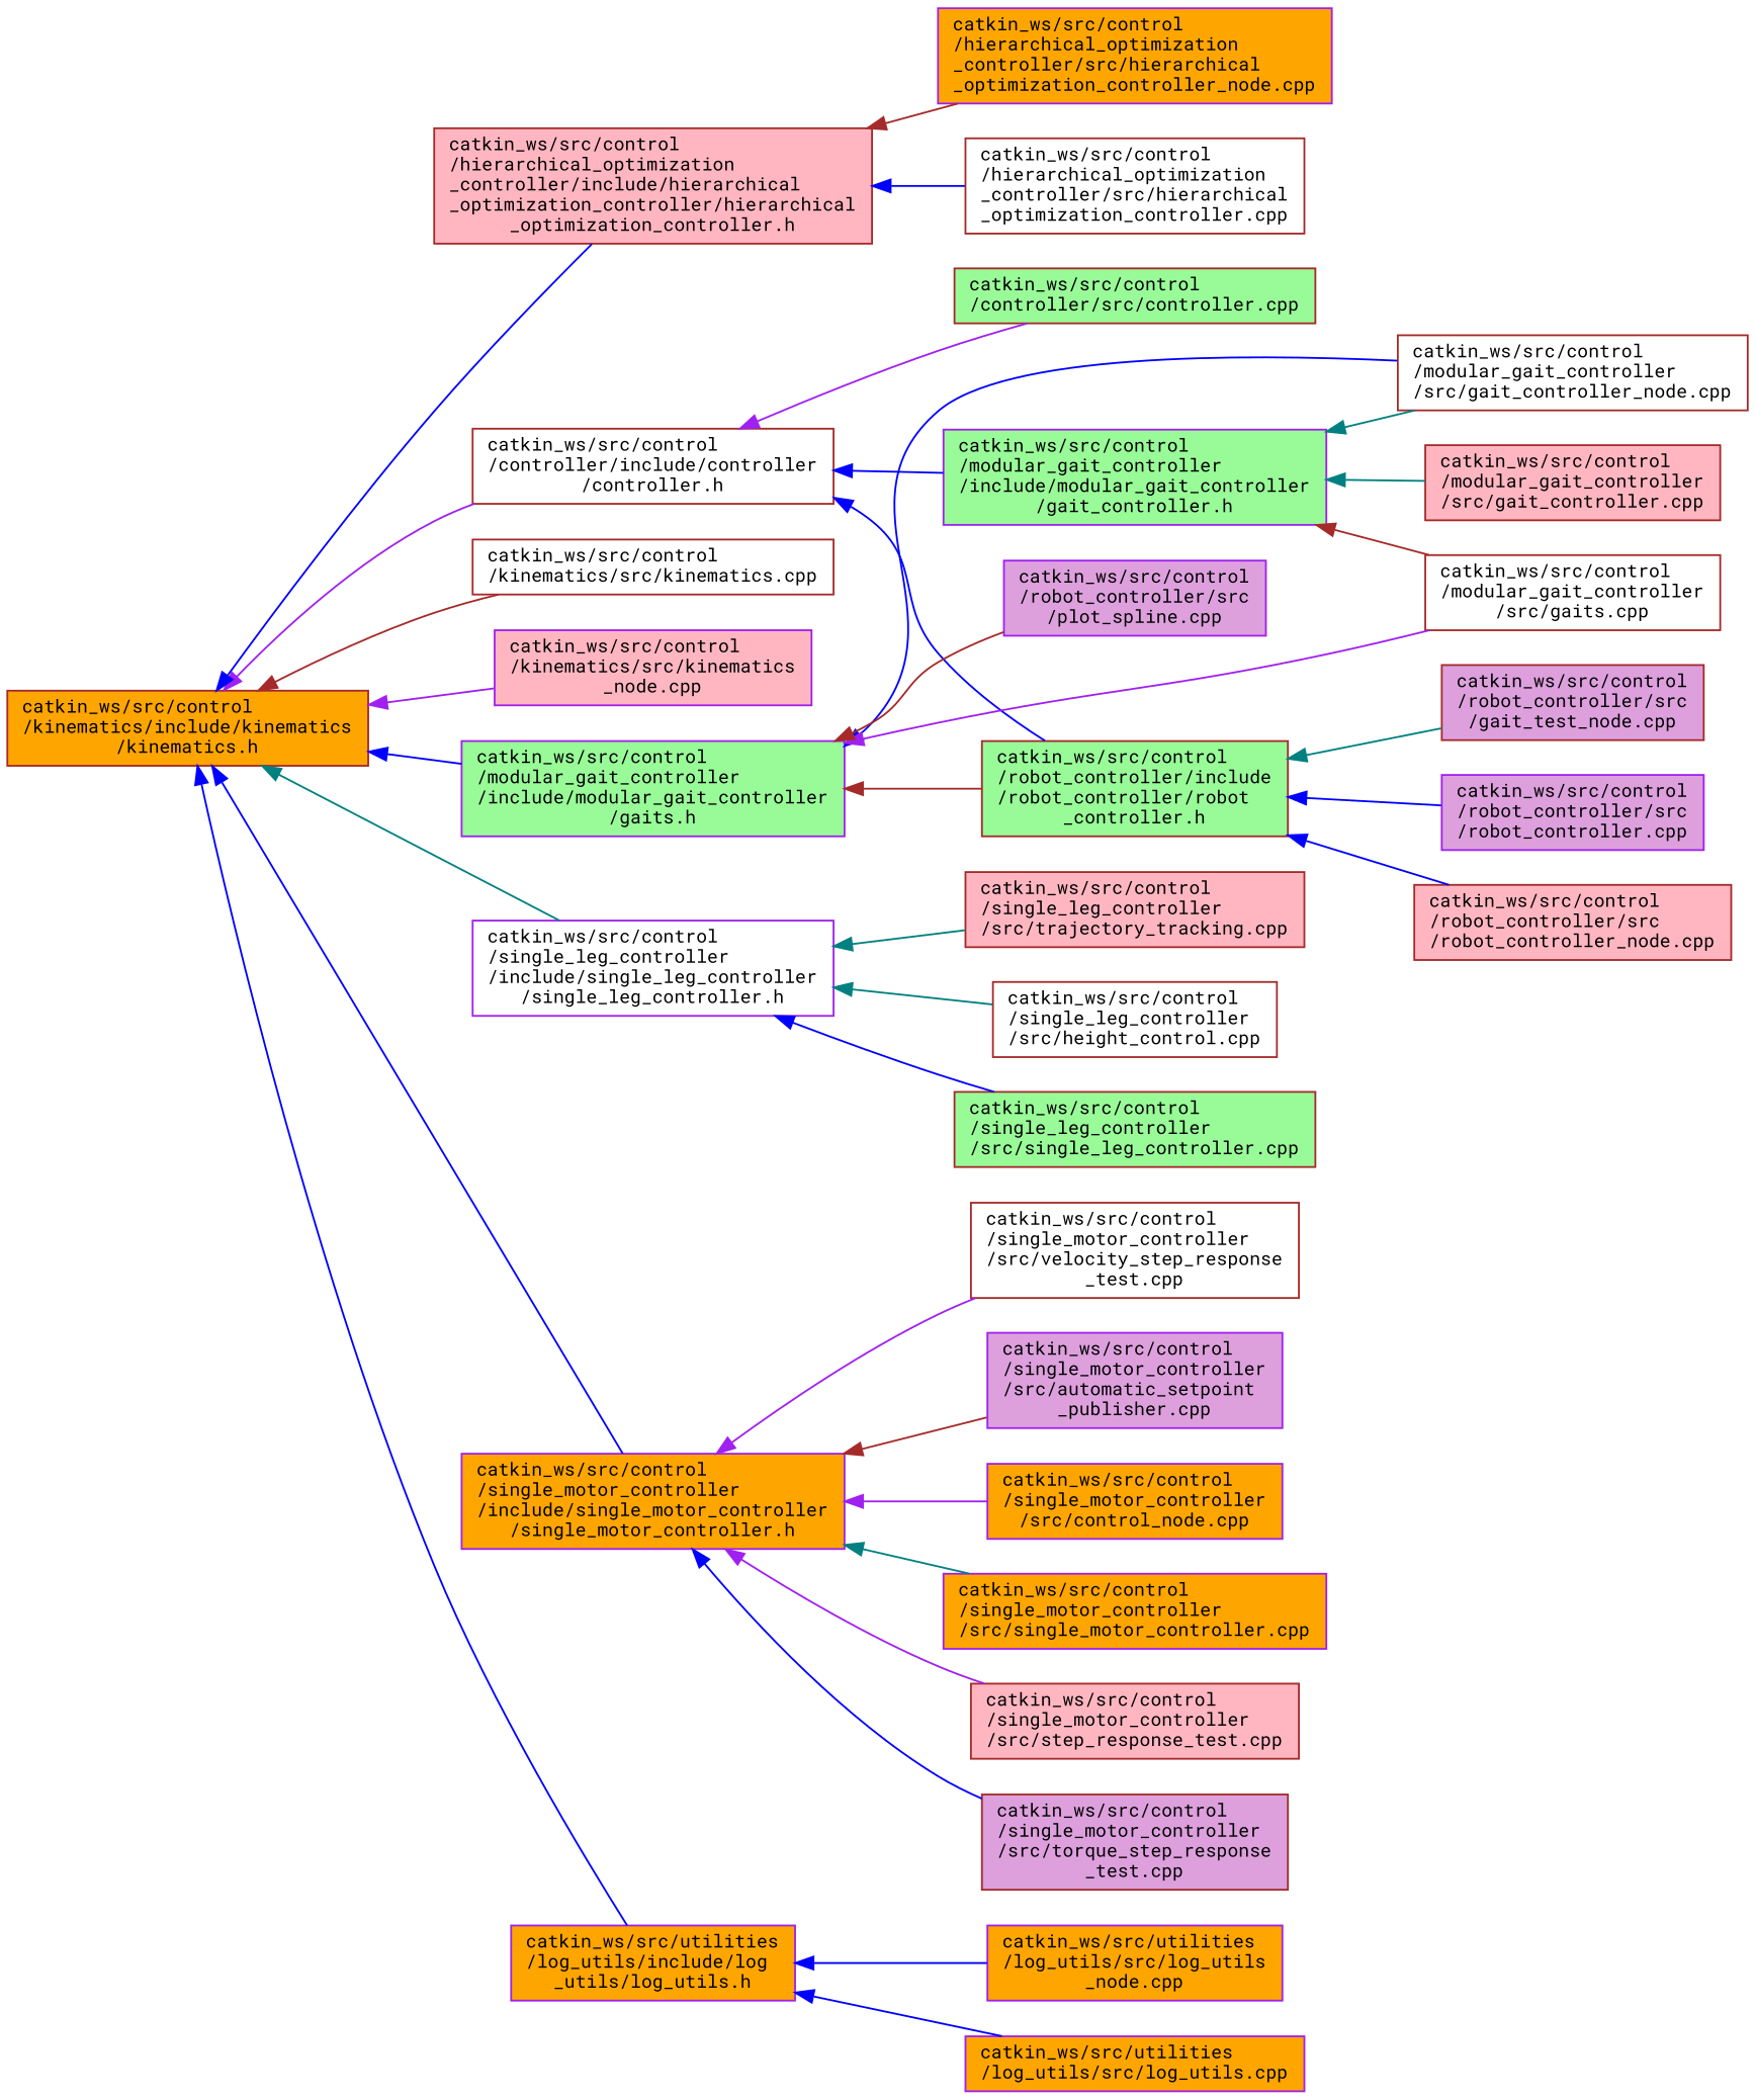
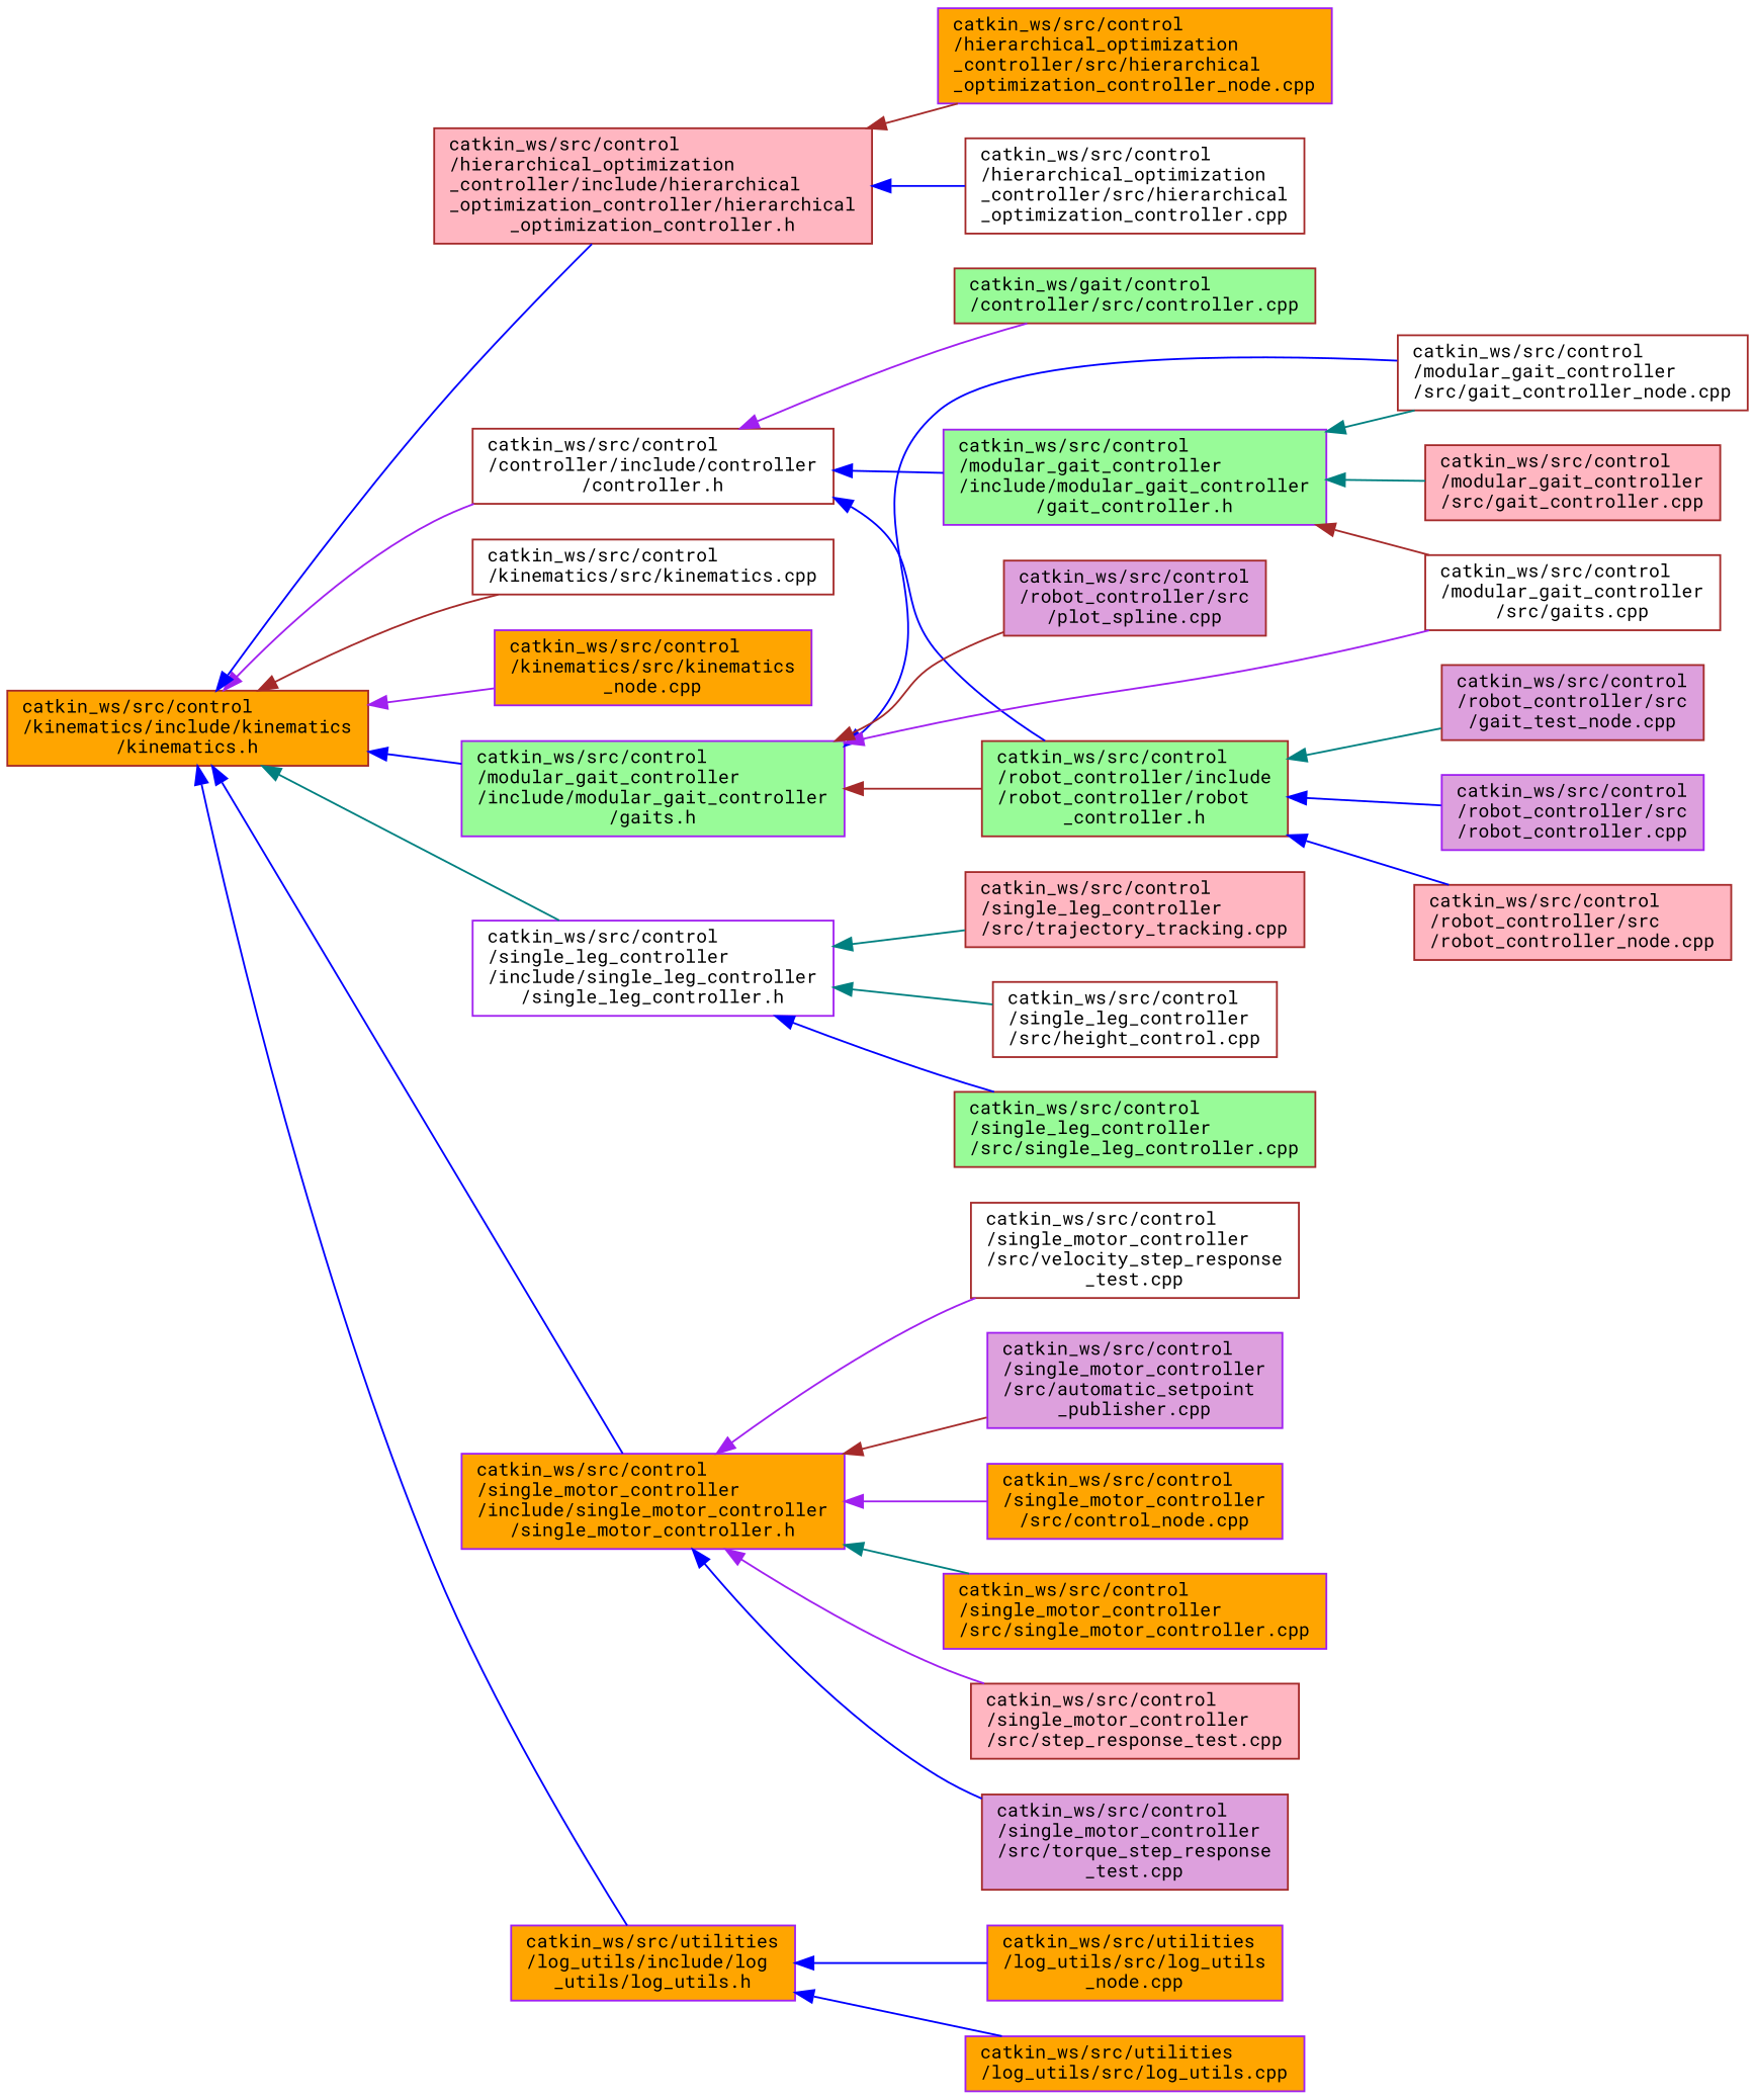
  digraph {
    fontname="Roboto Mono"
    rankdir=LR
    node [color=brown fillcolor=orange fontname="Roboto Mono" fontsize=10 shape=record style=filled]
    edge [color=blue dir=back fontname="Roboto Mono" fontsize=10 labelfontname=Helvetica labelfontsize=10 style=solid]
    n1 [fontcolor=black height=0.2 label="catkin_ws/src/control\l/kinematics/include/kinematics\l/kinematics.h" width=0.4]
    n2 [fillcolor=white height=0.2 label="catkin_ws/src/control\l/controller/include/controller\l/controller.h" width=0.4]
    n3 [fillcolor=lightpink height=0.2 label="catkin_ws/src/control\l/hierarchical_optimization\l_controller/include/hierarchical\l_optimization_controller/hierarchical\l_optimization_controller.h" width=0.4]
    n4 [fillcolor=white height=0.2 label="catkin_ws/src/control\l/kinematics/src/kinematics.cpp" width=0.4]
-   n5 [color=purple fillcolor=lightpink height=0.2 label="catkin_ws/src/control\l/kinematics/src/kinematics\l_node.cpp" width=0.4]
+   n5 [color=purple height=0.2 label="catkin_ws/src/control\l/kinematics/src/kinematics\l_node.cpp" width=0.4]
    n6 [color=purple fillcolor=palegreen height=0.2 label="catkin_ws/src/control\l/modular_gait_controller\l/include/modular_gait_controller\l/gaits.h" width=0.4]
    n7 [color=purple fillcolor=white height=0.2 label="catkin_ws/src/control\l/single_leg_controller\l/include/single_leg_controller\l/single_leg_controller.h" width=0.4]
    n8 [color=purple height=0.2 label="catkin_ws/src/control\l/single_motor_controller\l/include/single_motor_controller\l/single_motor_controller.h" width=0.4]
    n9 [color=purple height=0.2 label="catkin_ws/src/utilities\l/log_utils/include/log\l_utils/log_utils.h" width=0.4]
-   n10 [fillcolor=palegreen height=0.2 label="catkin_ws/src/control\l/controller/src/controller.cpp" width=0.4]
+   n10 [fillcolor=palegreen height=0.2 label="catkin_ws/gait/control\l/controller/src/controller.cpp" width=0.4]
    n11 [color=purple fillcolor=palegreen height=0.2 label="catkin_ws/src/control\l/modular_gait_controller\l/include/modular_gait_controller\l/gait_controller.h" width=0.4]
    n12 [fillcolor=palegreen height=0.2 label="catkin_ws/src/control\l/robot_controller/include\l/robot_controller/robot\l_controller.h" width=0.4]
    n13 [fillcolor=white height=0.2 label="catkin_ws/src/control\l/hierarchical_optimization\l_controller/src/hierarchical\l_optimization_controller.cpp" width=0.4]
    n14 [color=purple height=0.2 label="catkin_ws/src/control\l/hierarchical_optimization\l_controller/src/hierarchical\l_optimization_controller_node.cpp" width=0.4]
    n15 [fillcolor=white height=0.2 label="catkin_ws/src/control\l/modular_gait_controller\l/src/gait_controller_node.cpp" width=0.4]
    n16 [fillcolor=white height=0.2 label="catkin_ws/src/control\l/modular_gait_controller\l/src/gaits.cpp" width=0.4]
-   n17 [color=purple fillcolor=plum height=0.2 label="catkin_ws/src/control\l/robot_controller/src\l/plot_spline.cpp" width=0.4]
+   n17 [fillcolor=plum height=0.2 label="catkin_ws/src/control\l/robot_controller/src\l/plot_spline.cpp" width=0.4]
    n18 [fillcolor=white height=0.2 label="catkin_ws/src/control\l/single_leg_controller\l/src/height_control.cpp" width=0.4]
    n19 [fillcolor=palegreen height=0.2 label="catkin_ws/src/control\l/single_leg_controller\l/src/single_leg_controller.cpp" width=0.4]
    n20 [fillcolor=lightpink height=0.2 label="catkin_ws/src/control\l/single_leg_controller\l/src/trajectory_tracking.cpp" width=0.4]
    n21 [color=purple fillcolor=plum height=0.2 label="catkin_ws/src/control\l/single_motor_controller\l/src/automatic_setpoint\l_publisher.cpp" width=0.4]
    n22 [color=purple height=0.2 label="catkin_ws/src/control\l/single_motor_controller\l/src/control_node.cpp" width=0.4]
    n23 [color=purple height=0.2 label="catkin_ws/src/control\l/single_motor_controller\l/src/single_motor_controller.cpp" width=0.4]
    n24 [fillcolor=lightpink height=0.2 label="catkin_ws/src/control\l/single_motor_controller\l/src/step_response_test.cpp" width=0.4]
    n25 [fillcolor=plum height=0.2 label="catkin_ws/src/control\l/single_motor_controller\l/src/torque_step_response\l_test.cpp" width=0.4]
    n26 [fillcolor=white height=0.2 label="catkin_ws/src/control\l/single_motor_controller\l/src/velocity_step_response\l_test.cpp" width=0.4]
    n27 [color=purple height=0.2 label="catkin_ws/src/utilities\l/log_utils/src/log_utils.cpp" width=0.4]
    n28 [color=purple height=0.2 label="catkin_ws/src/utilities\l/log_utils/src/log_utils\l_node.cpp" width=0.4]
    n29 [fillcolor=lightpink height=0.2 label="catkin_ws/src/control\l/modular_gait_controller\l/src/gait_controller.cpp" width=0.4]
    n30 [fillcolor=plum height=0.2 label="catkin_ws/src/control\l/robot_controller/src\l/gait_test_node.cpp" width=0.4]
    n31 [color=purple fillcolor=plum height=0.2 label="catkin_ws/src/control\l/robot_controller/src\l/robot_controller.cpp" width=0.4]
    n32 [fillcolor=lightpink height=0.2 label="catkin_ws/src/control\l/robot_controller/src\l/robot_controller_node.cpp" width=0.4]
    n1 -> n2 [color=purple]
    n1 -> n3
    n1 -> n4 [color=brown]
    n1 -> n5 [color=purple]
    n1 -> n6
    n1 -> n7 [color=teal]
    n1 -> n8
    n1 -> n9
    n2 -> n10 [color=purple]
    n2 -> n11
    n2 -> n12
    n3 -> n13
    n3 -> n14 [color=brown]
    n6 -> n12 [color=brown]
    n6 -> n15
    n6 -> n16 [color=purple]
    n6 -> n17 [color=brown]
    n7 -> n18 [color=teal]
    n7 -> n19
    n7 -> n20 [color=teal]
    n8 -> n21 [color=brown]
    n8 -> n22 [color=purple]
    n8 -> n23 [color=teal]
    n8 -> n24 [color=purple]
    n8 -> n25
    n8 -> n26 [color=purple]
    n9 -> n27
    n9 -> n28
    n11 -> n15 [color=teal]
    n11 -> n16 [color=brown]
    n11 -> n29 [color=teal]
    n12 -> n30 [color=teal]
    n12 -> n31
    n12 -> n32
  }
